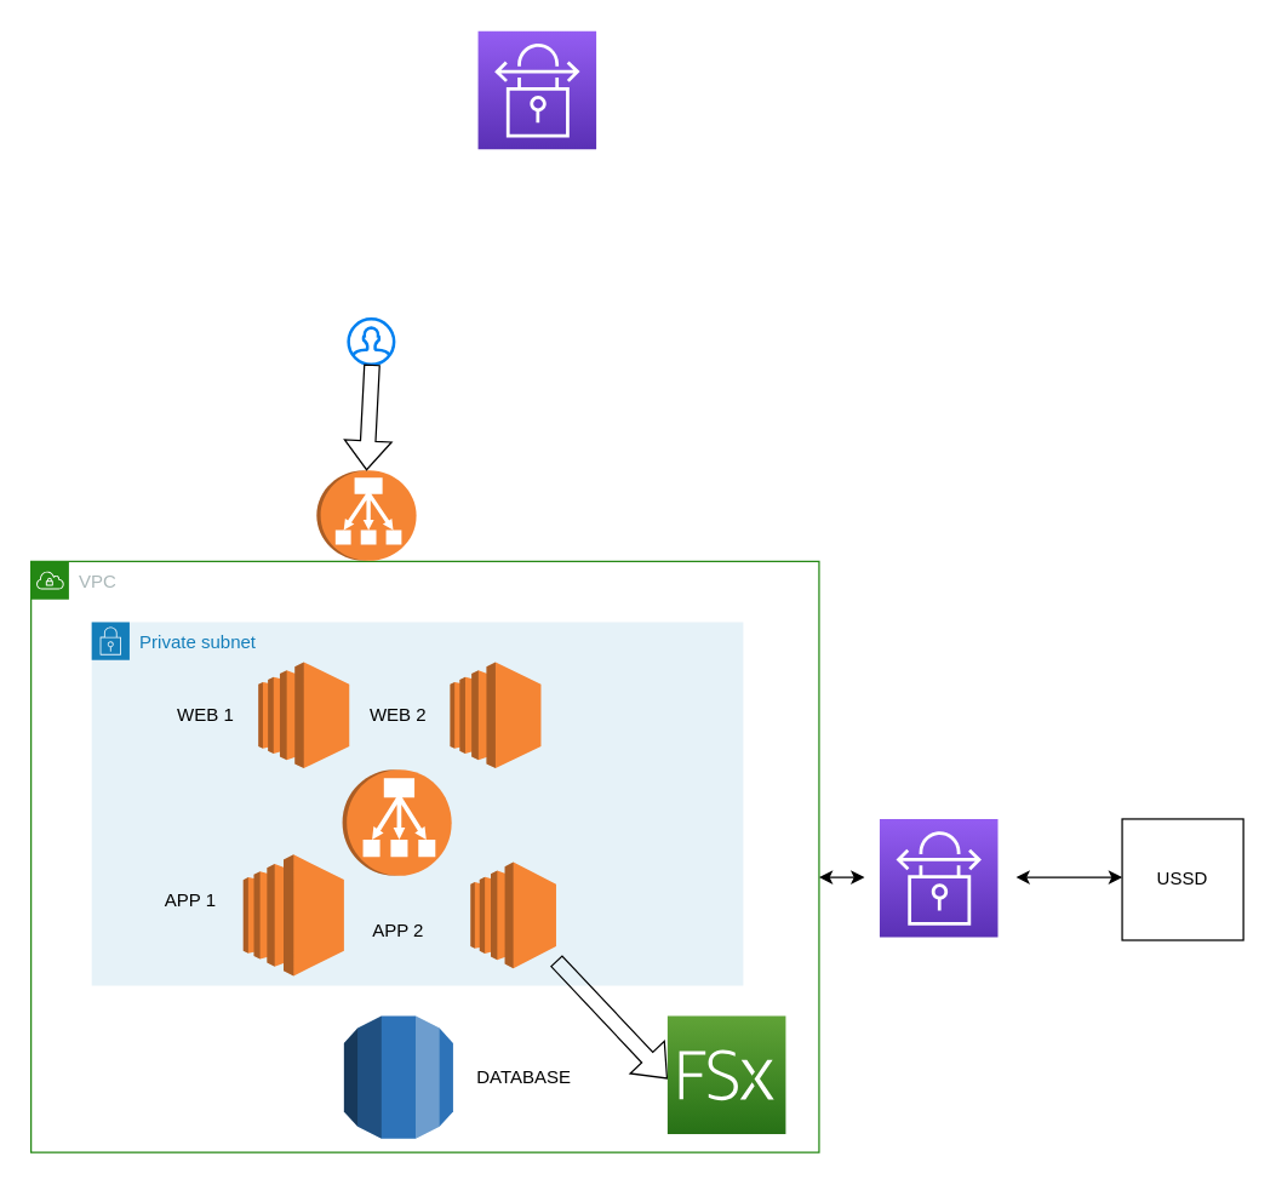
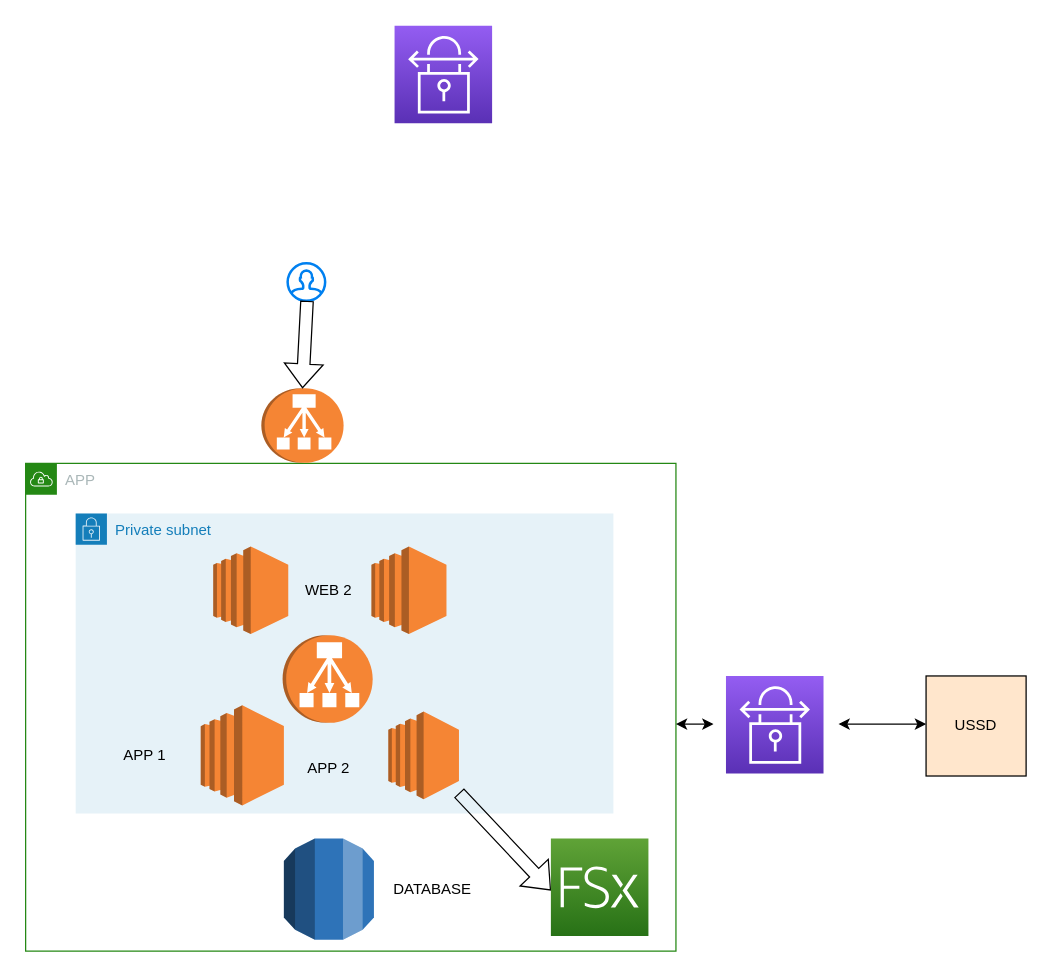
  <mxCell id="0" />
  <mxCell id="1" parent="0" />
  <mxCell id="2" value="" style="sketch=0;points=[[0,0,0],[0.25,0,0],[0.5,0,0],[0.75,0,0],[1,0,0],[0,1,0],[0.25,1,0],[0.5,1,0],[0.75,1,0],[1,1,0],[0,0.25,0],[0,0.5,0],[0,0.75,0],[1,0.25,0],[1,0.5,0],[1,0.75,0]];outlineConnect=0;fontColor=#232F3E;gradientColor=#945DF2;gradientDirection=north;fillColor=#5A30B5;strokeColor=#ffffff;dashed=0;verticalLabelPosition=bottom;verticalAlign=top;align=center;html=1;fontSize=12;fontStyle=0;aspect=fixed;shape=mxgraph.aws4.resourceIcon;resIcon=mxgraph.aws4.site_to_site_vpn;" vertex="1" parent="1"><mxGeometry x="315" y="20" width="78" height="78" as="geometry" /></mxCell>
- <mxCell id="3" value="VPC" style="points=[[0,0],[0.25,0],[0.5,0],[0.75,0],[1,0],[1,0.25],[1,0.5],[1,0.75],[1,1],[0.75,1],[0.5,1],[0.25,1],[0,1],[0,0.75],[0,0.5],[0,0.25]];outlineConnect=0;gradientColor=none;html=1;whiteSpace=wrap;fontSize=12;fontStyle=0;container=1;pointerEvents=0;collapsible=0;recursiveResize=0;shape=mxgraph.aws4.group;grIcon=mxgraph.aws4.group_vpc;strokeColor=#248814;fillColor=none;verticalAlign=top;align=left;spacingLeft=30;fontColor=#AAB7B8;dashed=0;" vertex="1" parent="1"><mxGeometry x="20" y="370" width="520" height="390" as="geometry" /></mxCell>
+ <mxCell id="3" value="APP" style="points=[[0,0],[0.25,0],[0.5,0],[0.75,0],[1,0],[1,0.25],[1,0.5],[1,0.75],[1,1],[0.75,1],[0.5,1],[0.25,1],[0,1],[0,0.75],[0,0.5],[0,0.25]];outlineConnect=0;gradientColor=none;html=1;whiteSpace=wrap;fontSize=12;fontStyle=0;container=1;pointerEvents=0;collapsible=0;recursiveResize=0;shape=mxgraph.aws4.group;grIcon=mxgraph.aws4.group_vpc;strokeColor=#248814;fillColor=none;verticalAlign=top;align=left;spacingLeft=30;fontColor=#AAB7B8;dashed=0;" vertex="1" parent="1"><mxGeometry x="20" y="370" width="520" height="390" as="geometry" /></mxCell>
  <mxCell id="4" value="Private subnet" style="points=[[0,0],[0.25,0],[0.5,0],[0.75,0],[1,0],[1,0.25],[1,0.5],[1,0.75],[1,1],[0.75,1],[0.5,1],[0.25,1],[0,1],[0,0.75],[0,0.5],[0,0.25]];outlineConnect=0;gradientColor=none;html=1;whiteSpace=wrap;fontSize=12;fontStyle=0;container=1;pointerEvents=0;collapsible=0;recursiveResize=0;shape=mxgraph.aws4.group;grIcon=mxgraph.aws4.group_security_group;grStroke=0;strokeColor=#147EBA;fillColor=#E6F2F8;verticalAlign=top;align=left;spacingLeft=30;fontColor=#147EBA;dashed=0;" vertex="1" parent="3"><mxGeometry x="40" y="40" width="430" height="240" as="geometry" /></mxCell>
  <mxCell id="5" value="" style="outlineConnect=0;dashed=0;verticalLabelPosition=bottom;verticalAlign=top;align=center;html=1;shape=mxgraph.aws3.ec2;fillColor=#F58534;gradientColor=none;" vertex="1" parent="4"><mxGeometry x="110" y="26.5" width="60" height="70" as="geometry" /></mxCell>
  <mxCell id="6" value="" style="outlineConnect=0;dashed=0;verticalLabelPosition=bottom;verticalAlign=top;align=center;html=1;shape=mxgraph.aws3.ec2;fillColor=#F58534;gradientColor=none;" vertex="1" parent="4"><mxGeometry x="236.5" y="26.5" width="60" height="70" as="geometry" /></mxCell>
  <mxCell id="7" value="" style="outlineConnect=0;dashed=0;verticalLabelPosition=bottom;verticalAlign=top;align=center;html=1;shape=mxgraph.aws3.ec2;fillColor=#F58534;gradientColor=none;" vertex="1" parent="4"><mxGeometry x="100" y="153.5" width="66.5" height="80" as="geometry" /></mxCell>
  <mxCell id="8" value="" style="outlineConnect=0;dashed=0;verticalLabelPosition=bottom;verticalAlign=top;align=center;html=1;shape=mxgraph.aws3.ec2;fillColor=#F58534;gradientColor=none;" vertex="1" parent="4"><mxGeometry x="250" y="158.5" width="56.5" height="70" as="geometry" /></mxCell>
  <mxCell id="9" value="WEB 2" style="text;html=1;align=center;verticalAlign=middle;resizable=0;points=[];autosize=1;strokeColor=none;fillColor=none;" vertex="1" parent="4"><mxGeometry x="176.5" y="51.5" width="50" height="20" as="geometry" /></mxCell>
- <mxCell id="10" value="APP 1" style="text;html=1;align=center;verticalAlign=middle;resizable=0;points=[];autosize=1;strokeColor=none;fillColor=none;" vertex="1" parent="4"><mxGeometry x="40" y="173.5" width="50" height="20" as="geometry" /></mxCell>
+ <mxCell id="10" value="APP 1" style="text;html=1;align=center;verticalAlign=middle;resizable=0;points=[];autosize=1;strokeColor=none;fillColor=none;" vertex="1" parent="4"><mxGeometry x="30" y="183.5" width="50" height="20" as="geometry" /></mxCell>
  <mxCell id="11" value="APP 2" style="text;html=1;align=center;verticalAlign=middle;resizable=0;points=[];autosize=1;strokeColor=none;fillColor=none;" vertex="1" parent="4"><mxGeometry x="176.5" y="193.5" width="50" height="20" as="geometry" /></mxCell>
  <mxCell id="12" value="" style="outlineConnect=0;dashed=0;verticalLabelPosition=bottom;verticalAlign=top;align=center;html=1;shape=mxgraph.aws3.classic_load_balancer;fillColor=#F58534;gradientColor=none;rotation=90;" vertex="1" parent="4"><mxGeometry x="166.5" y="96.5" width="70" height="72" as="geometry" /></mxCell>
- <mxCell id="13" value="WEB 1" style="text;html=1;align=center;verticalAlign=middle;resizable=0;points=[];autosize=1;strokeColor=none;fillColor=none;" vertex="1" parent="4"><mxGeometry x="50" y="51.5" width="50" height="20" as="geometry" /></mxCell>
  <mxCell id="14" value="" style="shape=flexArrow;endArrow=classic;html=1;rounded=0;" edge="1" parent="4" source="8"><mxGeometry width="50" height="50" relative="1" as="geometry"><mxPoint x="320" y="210" as="sourcePoint" /><mxPoint x="380" y="301.5" as="targetPoint" /></mxGeometry></mxCell>
  <mxCell id="15" value="" style="outlineConnect=0;dashed=0;verticalLabelPosition=bottom;verticalAlign=top;align=center;html=1;shape=mxgraph.aws3.rds;fillColor=#2E73B8;gradientColor=none;" vertex="1" parent="3"><mxGeometry x="206.5" y="300" width="72" height="81" as="geometry" /></mxCell>
  <mxCell id="16" value="DATABASE" style="text;html=1;align=center;verticalAlign=middle;resizable=0;points=[];autosize=1;strokeColor=none;fillColor=none;" vertex="1" parent="3"><mxGeometry x="285" y="330.5" width="80" height="20" as="geometry" /></mxCell>
  <mxCell id="17" value="" style="sketch=0;points=[[0,0,0],[0.25,0,0],[0.5,0,0],[0.75,0,0],[1,0,0],[0,1,0],[0.25,1,0],[0.5,1,0],[0.75,1,0],[1,1,0],[0,0.25,0],[0,0.5,0],[0,0.75,0],[1,0.25,0],[1,0.5,0],[1,0.75,0]];outlineConnect=0;fontColor=#232F3E;gradientColor=#60A337;gradientDirection=north;fillColor=#277116;strokeColor=#ffffff;dashed=0;verticalLabelPosition=bottom;verticalAlign=top;align=center;html=1;fontSize=12;fontStyle=0;aspect=fixed;shape=mxgraph.aws4.resourceIcon;resIcon=mxgraph.aws4.fsx;" vertex="1" parent="3"><mxGeometry x="420" y="300" width="78" height="78" as="geometry" /></mxCell>
  <mxCell id="18" value="" style="sketch=0;points=[[0,0,0],[0.25,0,0],[0.5,0,0],[0.75,0,0],[1,0,0],[0,1,0],[0.25,1,0],[0.5,1,0],[0.75,1,0],[1,1,0],[0,0.25,0],[0,0.5,0],[0,0.75,0],[1,0.25,0],[1,0.5,0],[1,0.75,0]];outlineConnect=0;fontColor=#232F3E;gradientColor=#945DF2;gradientDirection=north;fillColor=#5A30B5;strokeColor=#ffffff;dashed=0;verticalLabelPosition=bottom;verticalAlign=top;align=center;html=1;fontSize=12;fontStyle=0;aspect=fixed;shape=mxgraph.aws4.resourceIcon;resIcon=mxgraph.aws4.site_to_site_vpn;" vertex="1" parent="1"><mxGeometry x="580" y="540" width="78" height="78" as="geometry" /></mxCell>
- <mxCell id="19" value="USSD" style="whiteSpace=wrap;html=1;aspect=fixed;" vertex="1" parent="1"><mxGeometry x="740" y="540" width="80" height="80" as="geometry" /></mxCell>
+ <mxCell id="19" value="USSD" style="whiteSpace=wrap;html=1;aspect=fixed;fillColor=#ffe6cc;" vertex="1" parent="1"><mxGeometry x="740" y="540" width="80" height="80" as="geometry" /></mxCell>
  <mxCell id="20" value="" style="endArrow=classic;startArrow=classic;html=1;rounded=0;" edge="1" parent="1"><mxGeometry width="50" height="50" relative="1" as="geometry"><mxPoint x="540" y="578.5" as="sourcePoint" /><mxPoint x="570" y="578.5" as="targetPoint" /></mxGeometry></mxCell>
  <mxCell id="21" value="" style="outlineConnect=0;dashed=0;verticalLabelPosition=bottom;verticalAlign=top;align=center;html=1;shape=mxgraph.aws3.classic_load_balancer;fillColor=#F58534;gradientColor=none;rotation=90;" vertex="1" parent="1"><mxGeometry x="211.63" y="306.88" width="59.5" height="65.75" as="geometry" /></mxCell>
  <mxCell id="22" value="" style="html=1;verticalLabelPosition=bottom;align=center;labelBackgroundColor=#ffffff;verticalAlign=top;strokeWidth=2;strokeColor=#0080F0;shadow=0;dashed=0;shape=mxgraph.ios7.icons.user;" vertex="1" parent="1"><mxGeometry x="229.5" y="210" width="30" height="30" as="geometry" /></mxCell>
  <mxCell id="23" value="" style="shape=flexArrow;endArrow=classic;html=1;rounded=0;entryX=0;entryY=0.5;entryDx=0;entryDy=0;entryPerimeter=0;" edge="1" parent="1" target="21"><mxGeometry width="50" height="50" relative="1" as="geometry"><mxPoint x="245" y="240" as="sourcePoint" /><mxPoint x="239.5" y="290" as="targetPoint" /></mxGeometry></mxCell>
  <mxCell id="24" value="" style="endArrow=classic;startArrow=classic;html=1;rounded=0;" edge="1" parent="1"><mxGeometry width="50" height="50" relative="1" as="geometry"><mxPoint x="670" y="578.5" as="sourcePoint" /><mxPoint x="740" y="578.5" as="targetPoint" /></mxGeometry></mxCell>
